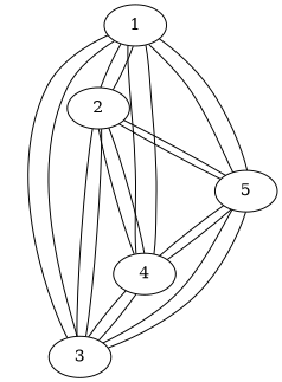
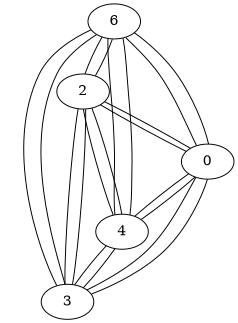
  graph {
    node [fillcolor=white style=filled]
-   1
+   1 [label=6]
    2
    3
    4
-   5
+   5 [label=0]
    subgraph sub_1 {
      1
      2
      3
      4
      5
    }
    1 -- 2
    1 -- 3
    1 -- 4
    1 -- 5
    2 -- 1
    2 -- 3
    2 -- 4
    2 -- 5
    3 -- 1
    3 -- 2
    3 -- 4
    3 -- 5
    4 -- 1
    4 -- 2
    4 -- 3
    4 -- 5
    5 -- 1
    5 -- 2
    5 -- 3
    5 -- 4
  }
